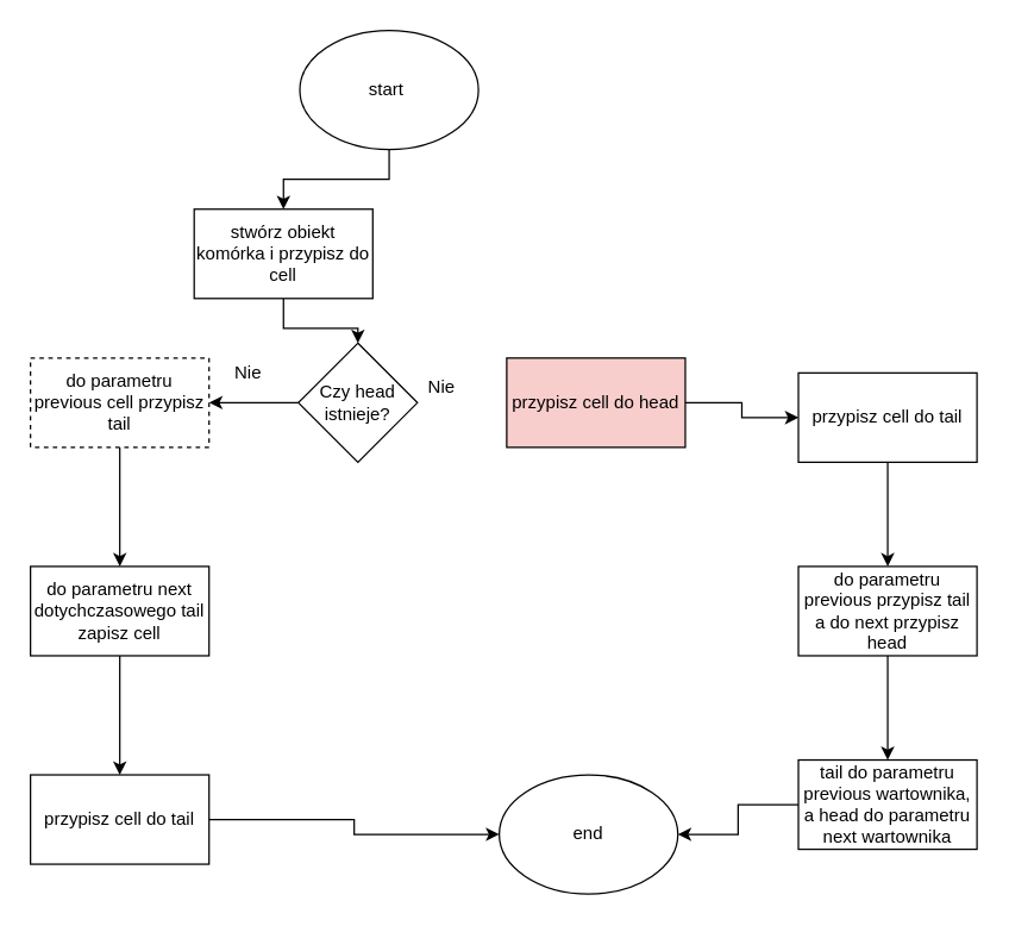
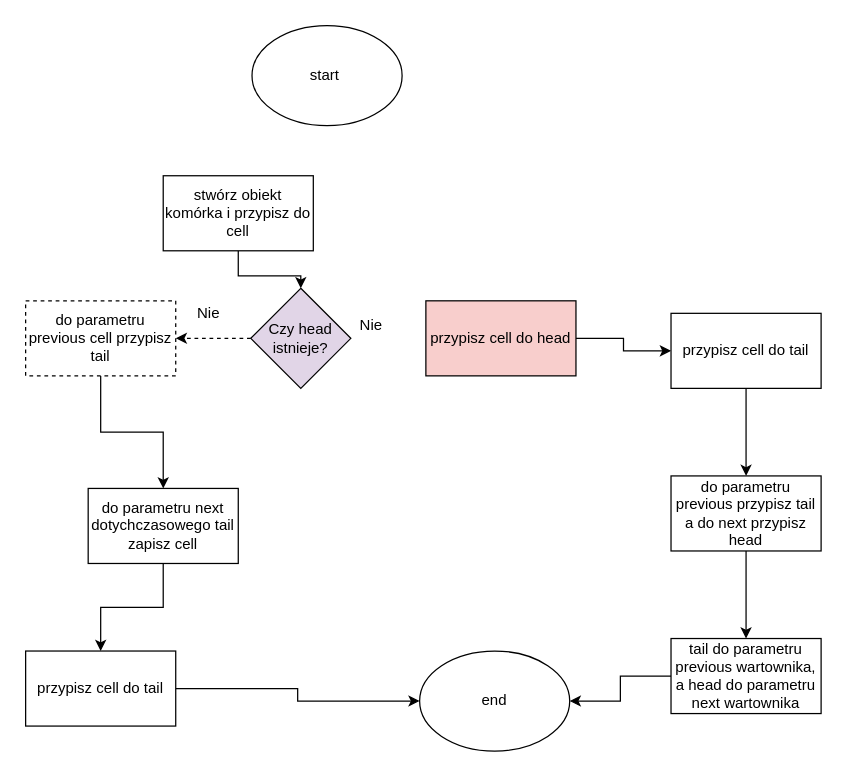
  <mxCell id="0" />
  <mxCell id="1" parent="0" />
- <mxCell id="2" value="" style="edgeStyle=orthogonalEdgeStyle;rounded=0;orthogonalLoop=1;jettySize=auto;html=1;" parent="1" source="3" target="5" edge="1"><mxGeometry relative="1" as="geometry" /></mxCell>
  <mxCell id="3" value="start&amp;nbsp;" style="ellipse;whiteSpace=wrap;html=1;" parent="1" vertex="1"><mxGeometry x="201" y="20" width="120" height="80" as="geometry" /></mxCell>
  <mxCell id="4" value="" style="edgeStyle=orthogonalEdgeStyle;rounded=0;orthogonalLoop=1;jettySize=auto;html=1;" parent="1" source="5" target="7" edge="1"><mxGeometry relative="1" as="geometry" /></mxCell>
  <mxCell id="5" value="stwórz obiekt komórka i przypisz do cell" style="rounded=0;whiteSpace=wrap;html=1;" parent="1" vertex="1"><mxGeometry x="130" y="140" width="120" height="60" as="geometry" /></mxCell>
- <mxCell id="6" value="" style="edgeStyle=orthogonalEdgeStyle;rounded=0;orthogonalLoop=1;jettySize=auto;html=1;" parent="1" source="7" target="15" edge="1"><mxGeometry relative="1" as="geometry" /></mxCell>
- <mxCell id="7" value="Czy head istnieje?" style="rhombus;whiteSpace=wrap;html=1;" parent="1" vertex="1"><mxGeometry x="200" y="230" width="80" height="80" as="geometry" /></mxCell>
+ <mxCell id="6" value="" style="edgeStyle=orthogonalEdgeStyle;rounded=0;orthogonalLoop=1;jettySize=auto;html=1;dashed=1;" parent="1" source="7" target="15" edge="1"><mxGeometry relative="1" as="geometry" /></mxCell>
+ <mxCell id="7" value="Czy head istnieje?" style="rhombus;whiteSpace=wrap;html=1;fillColor=#e1d5e7;" parent="1" vertex="1"><mxGeometry x="200" y="230" width="80" height="80" as="geometry" /></mxCell>
  <mxCell id="8" value="" style="edgeStyle=orthogonalEdgeStyle;rounded=0;orthogonalLoop=1;jettySize=auto;html=1;" parent="1" source="9" target="12" edge="1"><mxGeometry relative="1" as="geometry" /></mxCell>
  <mxCell id="9" value="przypisz cell do head" style="whiteSpace=wrap;html=1;fillColor=#f8cecc;" parent="1" vertex="1"><mxGeometry x="340" y="240" width="120" height="60" as="geometry" /></mxCell>
  <mxCell id="10" value="Nie" style="text;html=1;align=center;verticalAlign=middle;resizable=0;points=[];autosize=1;" parent="1" vertex="1"><mxGeometry x="281" y="250" width="30" height="20" as="geometry" /></mxCell>
  <mxCell id="11" value="" style="edgeStyle=orthogonalEdgeStyle;rounded=0;orthogonalLoop=1;jettySize=auto;html=1;" parent="1" source="12" target="22" edge="1"><mxGeometry relative="1" as="geometry" /></mxCell>
  <mxCell id="12" value="&lt;span&gt;przypisz cell do tail&lt;/span&gt;" style="whiteSpace=wrap;html=1;" parent="1" vertex="1"><mxGeometry x="536" y="250" width="120" height="60" as="geometry" /></mxCell>
  <mxCell id="13" value="end" style="ellipse;whiteSpace=wrap;html=1;" parent="1" vertex="1"><mxGeometry x="335" y="520" width="120" height="80" as="geometry" /></mxCell>
  <mxCell id="14" value="" style="edgeStyle=orthogonalEdgeStyle;rounded=0;orthogonalLoop=1;jettySize=auto;html=1;" parent="1" source="15" target="18" edge="1"><mxGeometry relative="1" as="geometry" /></mxCell>
  <mxCell id="15" value="do parametru previous cell przypisz tail" style="whiteSpace=wrap;html=1;dashed=1;" parent="1" vertex="1"><mxGeometry x="20" y="240" width="120" height="60" as="geometry" /></mxCell>
  <mxCell id="16" value="Nie" style="text;html=1;align=center;verticalAlign=middle;resizable=0;points=[];autosize=1;" parent="1" vertex="1"><mxGeometry x="151" y="240" width="30" height="20" as="geometry" /></mxCell>
  <mxCell id="17" value="" style="edgeStyle=orthogonalEdgeStyle;rounded=0;orthogonalLoop=1;jettySize=auto;html=1;" parent="1" source="18" target="20" edge="1"><mxGeometry relative="1" as="geometry" /></mxCell>
- <mxCell id="18" value="do parametru next dotychczasowego tail zapisz cell" style="whiteSpace=wrap;html=1;" parent="1" vertex="1"><mxGeometry x="20" y="380" width="120" height="60" as="geometry" /></mxCell>
+ <mxCell id="18" value="do parametru next dotychczasowego tail zapisz cell" style="whiteSpace=wrap;html=1;" parent="1" vertex="1"><mxGeometry x="70" y="390" width="120" height="60" as="geometry" /></mxCell>
  <mxCell id="19" style="edgeStyle=orthogonalEdgeStyle;rounded=0;orthogonalLoop=1;jettySize=auto;html=1;entryX=0;entryY=0.5;entryDx=0;entryDy=0;" parent="1" source="20" target="13" edge="1"><mxGeometry relative="1" as="geometry" /></mxCell>
  <mxCell id="20" value="przypisz cell do tail" style="whiteSpace=wrap;html=1;" parent="1" vertex="1"><mxGeometry x="20" y="520" width="120" height="60" as="geometry" /></mxCell>
  <mxCell id="21" value="" style="edgeStyle=orthogonalEdgeStyle;rounded=0;orthogonalLoop=1;jettySize=auto;html=1;" edge="1" parent="1" source="22" target="24"><mxGeometry relative="1" as="geometry" /></mxCell>
  <mxCell id="22" value="do parametru previous przypisz tail a do next przypisz head" style="whiteSpace=wrap;html=1;" parent="1" vertex="1"><mxGeometry x="536" y="380" width="120" height="60" as="geometry" /></mxCell>
  <mxCell id="23" value="" style="edgeStyle=orthogonalEdgeStyle;rounded=0;orthogonalLoop=1;jettySize=auto;html=1;" edge="1" parent="1" source="24" target="13"><mxGeometry relative="1" as="geometry" /></mxCell>
  <mxCell id="24" value="tail do parametru previous wartownika, a head do parametru next wartownika" style="rounded=0;whiteSpace=wrap;html=1;" vertex="1" parent="1"><mxGeometry x="536" y="510" width="120" height="60" as="geometry" /></mxCell>
